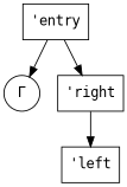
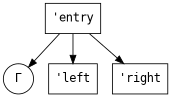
  digraph {
    fontname=Monospace
    node [fontname=Monospace shape=rectangle]
    n1 [label="Γ" shape=circle]
    n2 [label="'entry"]
    n3 [label="'left"]
    n4 [label="'right"]
    n2 -> n1
-   n4 -> n3
+   n2 -> n3
    n2 -> n4
  }
